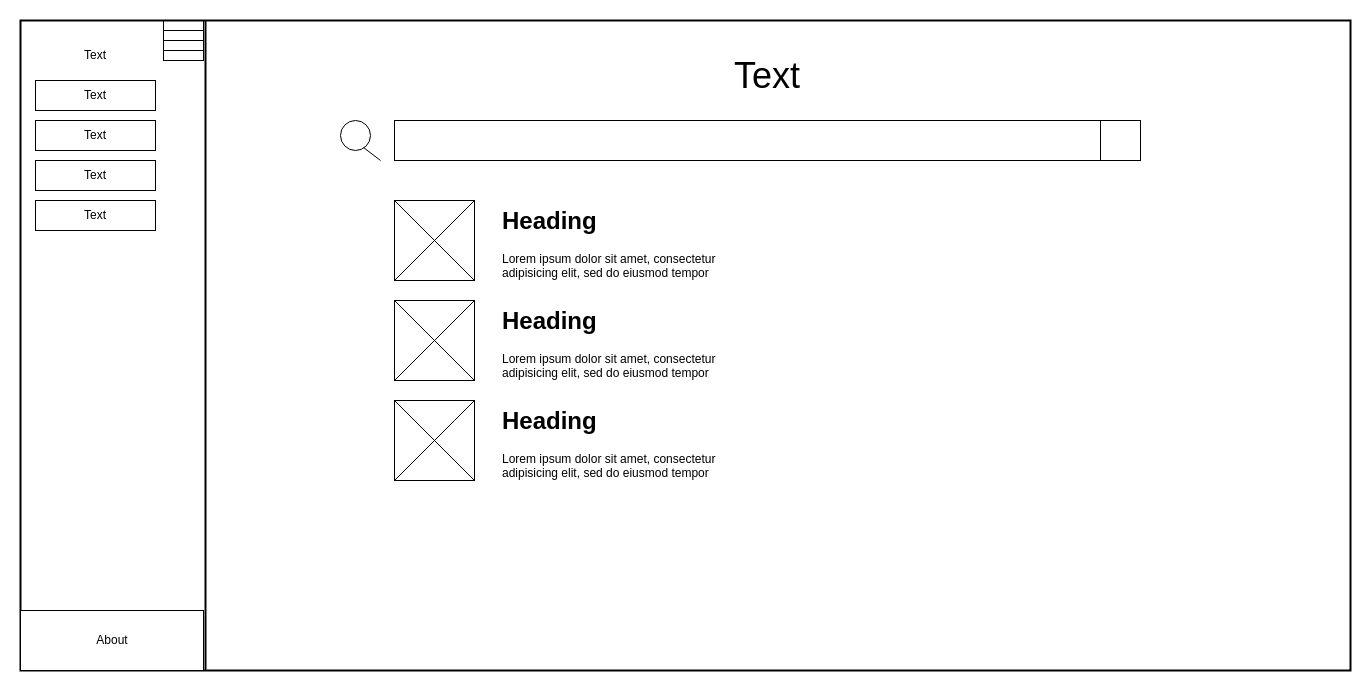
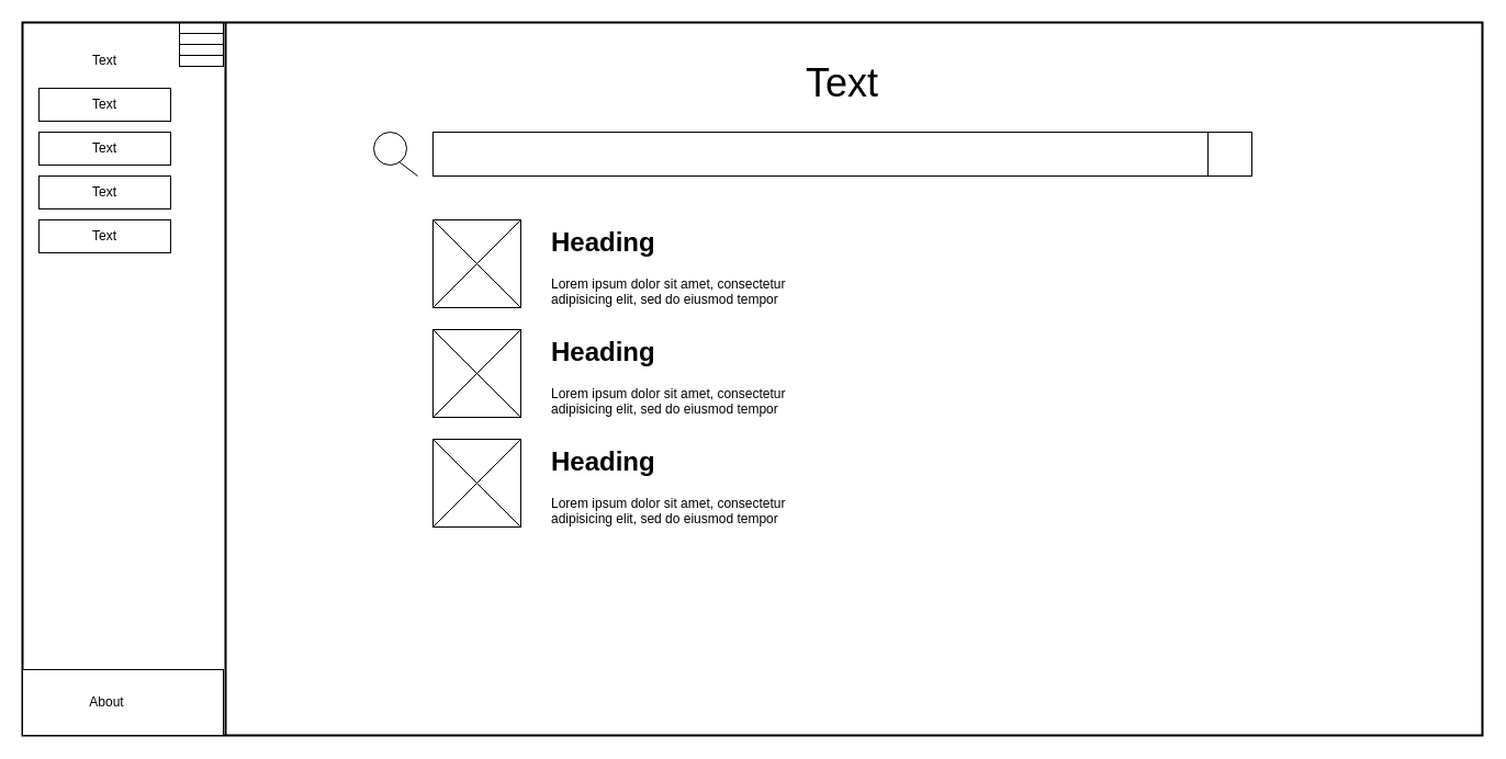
  <mxCell id="0" />
  <mxCell id="1" parent="0" />
  <mxCell id="2" value="" style="rounded=0;whiteSpace=wrap;html=1;strokeWidth=2;glass=0;fillColor=none;fontSize=20;" vertex="1" parent="1"><mxGeometry x="20" y="20" width="1330" height="650" as="geometry" /></mxCell>
  <mxCell id="3" value="" style="line;strokeWidth=2;direction=south;html=1;perimeter=backbonePerimeter;points=[];outlineConnect=0;" vertex="1" parent="1"><mxGeometry x="200" y="20" width="10" height="650" as="geometry" /></mxCell>
  <mxCell id="4" value="" style="rounded=0;whiteSpace=wrap;html=1;" vertex="1" parent="1"><mxGeometry x="35" y="80" width="120" height="30" as="geometry" /></mxCell>
  <mxCell id="5" value="" style="rounded=0;whiteSpace=wrap;html=1;" vertex="1" parent="1"><mxGeometry x="35" y="120" width="120" height="30" as="geometry" /></mxCell>
  <mxCell id="6" value="" style="rounded=0;whiteSpace=wrap;html=1;" vertex="1" parent="1"><mxGeometry x="35" y="160" width="120" height="30" as="geometry" /></mxCell>
  <mxCell id="7" value="" style="rounded=0;whiteSpace=wrap;html=1;" vertex="1" parent="1"><mxGeometry x="35" y="200" width="120" height="30" as="geometry" /></mxCell>
  <mxCell id="8" value="Text" style="text;html=1;align=center;verticalAlign=middle;whiteSpace=wrap;rounded=0;" vertex="1" parent="1"><mxGeometry x="65" y="40" width="60" height="30" as="geometry" /></mxCell>
  <mxCell id="9" value="Text" style="text;html=1;align=center;verticalAlign=middle;whiteSpace=wrap;rounded=0;" vertex="1" parent="1"><mxGeometry x="65" y="80" width="60" height="30" as="geometry" /></mxCell>
  <mxCell id="10" value="Text" style="text;html=1;align=center;verticalAlign=middle;whiteSpace=wrap;rounded=0;" vertex="1" parent="1"><mxGeometry x="65" y="120" width="60" height="30" as="geometry" /></mxCell>
  <mxCell id="11" value="Text" style="text;html=1;align=center;verticalAlign=middle;whiteSpace=wrap;rounded=0;" vertex="1" parent="1"><mxGeometry x="65" y="160" width="60" height="30" as="geometry" /></mxCell>
  <mxCell id="12" value="Text" style="text;html=1;align=center;verticalAlign=middle;whiteSpace=wrap;rounded=0;" vertex="1" parent="1"><mxGeometry x="65" y="200" width="60" height="30" as="geometry" /></mxCell>
  <mxCell id="13" value="" style="ellipse;whiteSpace=wrap;html=1;aspect=fixed;" vertex="1" parent="1"><mxGeometry x="340" y="120" width="30" height="30" as="geometry" /></mxCell>
  <mxCell id="14" value="" style="endArrow=none;html=1;rounded=0;entryX=1;entryY=1;entryDx=0;entryDy=0;exitX=0.772;exitY=0.904;exitDx=0;exitDy=0;exitPerimeter=0;" edge="1" parent="1" source="13"><mxGeometry width="50" height="50" relative="1" as="geometry"><mxPoint x="359.997" y="145.607" as="sourcePoint" /><mxPoint x="379.997" y="159.997" as="targetPoint" /></mxGeometry></mxCell>
  <mxCell id="15" value="" style="rounded=0;whiteSpace=wrap;html=1;" vertex="1" parent="1"><mxGeometry x="394" y="120" width="746" height="40" as="geometry" /></mxCell>
  <mxCell id="16" value="" style="whiteSpace=wrap;html=1;aspect=fixed;" vertex="1" parent="1"><mxGeometry x="394" y="200" width="80" height="80" as="geometry" /></mxCell>
  <mxCell id="17" value="" style="endArrow=none;html=1;rounded=0;exitX=0;exitY=1;exitDx=0;exitDy=0;entryX=1;entryY=0;entryDx=0;entryDy=0;" edge="1" parent="1" source="16" target="16"><mxGeometry width="50" height="50" relative="1" as="geometry"><mxPoint x="454" y="230" as="sourcePoint" /><mxPoint x="504" y="180" as="targetPoint" /></mxGeometry></mxCell>
  <mxCell id="18" value="" style="endArrow=none;html=1;rounded=0;exitX=1;exitY=1;exitDx=0;exitDy=0;entryX=0;entryY=0;entryDx=0;entryDy=0;" edge="1" parent="1" source="16" target="16"><mxGeometry width="50" height="50" relative="1" as="geometry"><mxPoint x="434" y="270" as="sourcePoint" /><mxPoint x="514" y="190" as="targetPoint" /></mxGeometry></mxCell>
  <mxCell id="19" value="" style="whiteSpace=wrap;html=1;aspect=fixed;" vertex="1" parent="1"><mxGeometry x="394" y="300" width="80" height="80" as="geometry" /></mxCell>
  <mxCell id="20" value="" style="endArrow=none;html=1;rounded=0;exitX=0;exitY=1;exitDx=0;exitDy=0;entryX=1;entryY=0;entryDx=0;entryDy=0;" edge="1" parent="1" source="19" target="19"><mxGeometry width="50" height="50" relative="1" as="geometry"><mxPoint x="454" y="320" as="sourcePoint" /><mxPoint x="504" y="270" as="targetPoint" /></mxGeometry></mxCell>
  <mxCell id="21" value="" style="endArrow=none;html=1;rounded=0;exitX=1;exitY=1;exitDx=0;exitDy=0;entryX=0;entryY=0;entryDx=0;entryDy=0;" edge="1" parent="1" source="19" target="19"><mxGeometry width="50" height="50" relative="1" as="geometry"><mxPoint x="434" y="360" as="sourcePoint" /><mxPoint x="514" y="280" as="targetPoint" /></mxGeometry></mxCell>
  <mxCell id="22" value="" style="whiteSpace=wrap;html=1;aspect=fixed;" vertex="1" parent="1"><mxGeometry x="394" y="400" width="80" height="80" as="geometry" /></mxCell>
  <mxCell id="23" value="" style="endArrow=none;html=1;rounded=0;exitX=0;exitY=1;exitDx=0;exitDy=0;entryX=1;entryY=0;entryDx=0;entryDy=0;" edge="1" parent="1" source="22" target="22"><mxGeometry width="50" height="50" relative="1" as="geometry"><mxPoint x="454" y="420" as="sourcePoint" /><mxPoint x="504" y="370" as="targetPoint" /><Array as="points"><mxPoint x="454" y="420" /></Array></mxGeometry></mxCell>
  <mxCell id="24" value="" style="endArrow=none;html=1;rounded=0;exitX=1;exitY=1;exitDx=0;exitDy=0;entryX=0;entryY=0;entryDx=0;entryDy=0;" edge="1" parent="1" source="22" target="22"><mxGeometry width="50" height="50" relative="1" as="geometry"><mxPoint x="434" y="460" as="sourcePoint" /><mxPoint x="514" y="380" as="targetPoint" /></mxGeometry></mxCell>
  <mxCell id="25" value="&lt;h1 style=&quot;margin-top: 0px;&quot;&gt;Heading&lt;/h1&gt;&lt;p&gt;Lorem ipsum dolor sit amet, consectetur adipisicing elit, sed do eiusmod tempor incididunt ut labore et dolore magna aliqua.&lt;/p&gt;" style="text;html=1;whiteSpace=wrap;overflow=hidden;rounded=0;" vertex="1" parent="1"><mxGeometry x="500" y="200" width="250" height="80" as="geometry" /></mxCell>
  <mxCell id="26" value="&lt;h1 style=&quot;margin-top: 0px;&quot;&gt;Heading&lt;/h1&gt;&lt;p&gt;Lorem ipsum dolor sit amet, consectetur adipisicing elit, sed do eiusmod tempor incididunt ut labore et dolore magna aliqua.&lt;/p&gt;" style="text;html=1;whiteSpace=wrap;overflow=hidden;rounded=0;" vertex="1" parent="1"><mxGeometry x="500" y="300" width="250" height="80" as="geometry" /></mxCell>
  <mxCell id="27" value="&lt;h1 style=&quot;margin-top: 0px;&quot;&gt;Heading&lt;/h1&gt;&lt;p&gt;Lorem ipsum dolor sit amet, consectetur adipisicing elit, sed do eiusmod tempor incididunt ut labore et dolore magna aliqua.&lt;/p&gt;" style="text;html=1;whiteSpace=wrap;overflow=hidden;rounded=0;" vertex="1" parent="1"><mxGeometry x="500" y="400" width="250" height="80" as="geometry" /></mxCell>
  <mxCell id="28" value="Text" style="text;html=1;align=center;verticalAlign=middle;whiteSpace=wrap;rounded=0;strokeWidth=3;fontSize=36;" vertex="1" parent="1"><mxGeometry x="374" y="60" width="786" height="30" as="geometry" /></mxCell>
  <mxCell id="29" value="" style="endArrow=none;html=1;rounded=0;" edge="1" parent="1"><mxGeometry width="50" height="50" relative="1" as="geometry"><mxPoint x="1100" y="160" as="sourcePoint" /><mxPoint x="1100" y="120" as="targetPoint" /></mxGeometry></mxCell>
  <mxCell id="30" value="" style="group" vertex="1" connectable="0" parent="1"><mxGeometry x="163" y="20" width="40" height="40" as="geometry" /></mxCell>
  <mxCell id="31" value="" style="line;strokeWidth=1;html=1;" vertex="1" parent="30"><mxGeometry y="15" width="40" height="10" as="geometry" /></mxCell>
  <mxCell id="32" value="" style="line;strokeWidth=1;html=1;" vertex="1" parent="30"><mxGeometry y="5" width="40" height="10" as="geometry" /></mxCell>
  <mxCell id="33" value="" style="line;strokeWidth=1;html=1;" vertex="1" parent="30"><mxGeometry y="25" width="40" height="10" as="geometry" /></mxCell>
  <mxCell id="34" value="" style="rounded=0;whiteSpace=wrap;html=1;fillColor=none;" vertex="1" parent="30"><mxGeometry width="40" height="40" as="geometry" /></mxCell>
  <mxCell id="35" value="" style="rounded=0;whiteSpace=wrap;html=1;" vertex="1" parent="1"><mxGeometry x="20" y="610" width="183" height="60" as="geometry" /></mxCell>
- <mxCell id="36" value="About" style="text;html=1;align=center;verticalAlign=middle;whiteSpace=wrap;rounded=0;" vertex="1" parent="1"><mxGeometry x="82" y="625" width="60" height="30" as="geometry" /></mxCell>
+ <mxCell id="36" value="About" style="text;html=1;align=center;verticalAlign=middle;whiteSpace=wrap;rounded=0;" vertex="1" parent="1"><mxGeometry x="67" y="625" width="60" height="30" as="geometry" /></mxCell>
